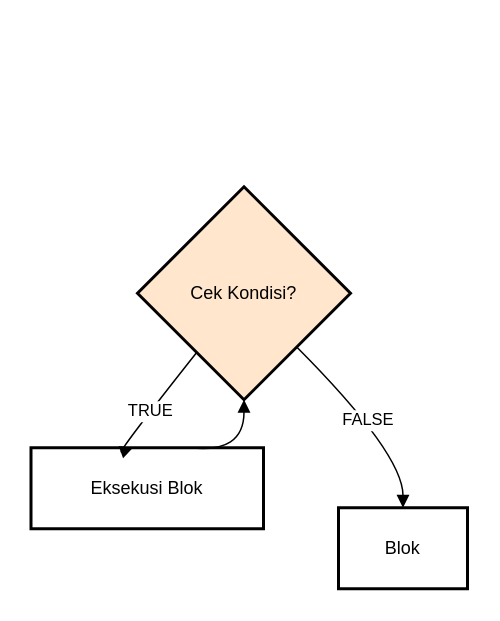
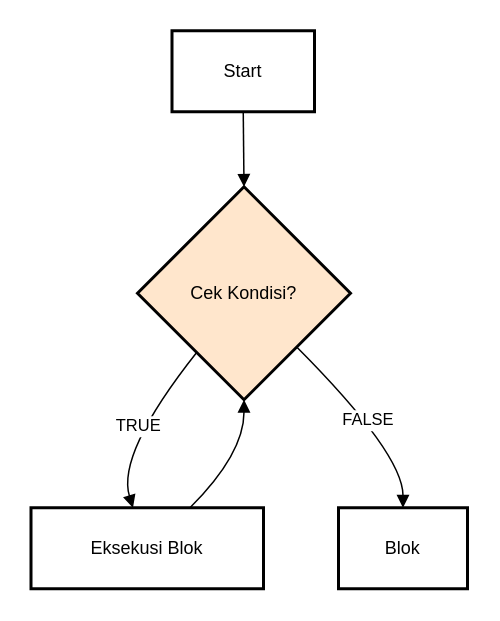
  <mxCell id="0" />
  <mxCell id="1" parent="0" />
+ <mxCell id="2" value="Start" style="whiteSpace=wrap;strokeWidth=2;" vertex="1" parent="1"><mxGeometry x="114" y="20" width="95" height="54" as="geometry" /></mxCell>
  <mxCell id="3" value="Cek Kondisi?" style="rhombus;strokeWidth=2;whiteSpace=wrap;fillColor=#ffe6cc;" vertex="1" parent="1"><mxGeometry x="91" y="124" width="142" height="142" as="geometry" /></mxCell>
- <mxCell id="4" value="Eksekusi Blok" style="whiteSpace=wrap;strokeWidth=2;" vertex="1" parent="1"><mxGeometry x="20" y="298" width="155" height="54" as="geometry" /></mxCell>
+ <mxCell id="4" value="Eksekusi Blok" style="whiteSpace=wrap;strokeWidth=2;" vertex="1" parent="1"><mxGeometry x="20" y="338" width="155" height="54" as="geometry" /></mxCell>
  <mxCell id="5" value="Blok" style="whiteSpace=wrap;strokeWidth=2;" vertex="1" parent="1"><mxGeometry x="225" y="338" width="86" height="54" as="geometry" /></mxCell>
+ <mxCell id="6" value="" style="curved=1;startArrow=none;endArrow=block;exitX=0.5;exitY=1;entryX=0.5;entryY=0;" edge="1" parent="1" source="2" target="3"><mxGeometry relative="1" as="geometry"><Array as="points" /></mxGeometry></mxCell>
  <mxCell id="7" value="TRUE" style="curved=1;startArrow=none;endArrow=block;exitX=0.1;exitY=1;entryX=0.44;entryY=0.01;" edge="1" parent="1" source="3" target="4"><mxGeometry relative="1" as="geometry"><Array as="points"><mxPoint x="77" y="302" /></Array></mxGeometry></mxCell>
  <mxCell id="8" value="" style="curved=1;startArrow=none;endArrow=block;exitX=0.68;exitY=0.01;entryX=0.5;entryY=1;" edge="1" parent="1" source="4" target="3"><mxGeometry relative="1" as="geometry"><Array as="points"><mxPoint x="162" y="302" /></Array></mxGeometry></mxCell>
  <mxCell id="9" value="FALSE" style="curved=1;startArrow=none;endArrow=block;exitX=0.99;exitY=1;entryX=0.5;entryY=0.01;" edge="1" parent="1" source="3" target="5"><mxGeometry relative="1" as="geometry"><Array as="points"><mxPoint x="268" y="302" /></Array></mxGeometry></mxCell>
